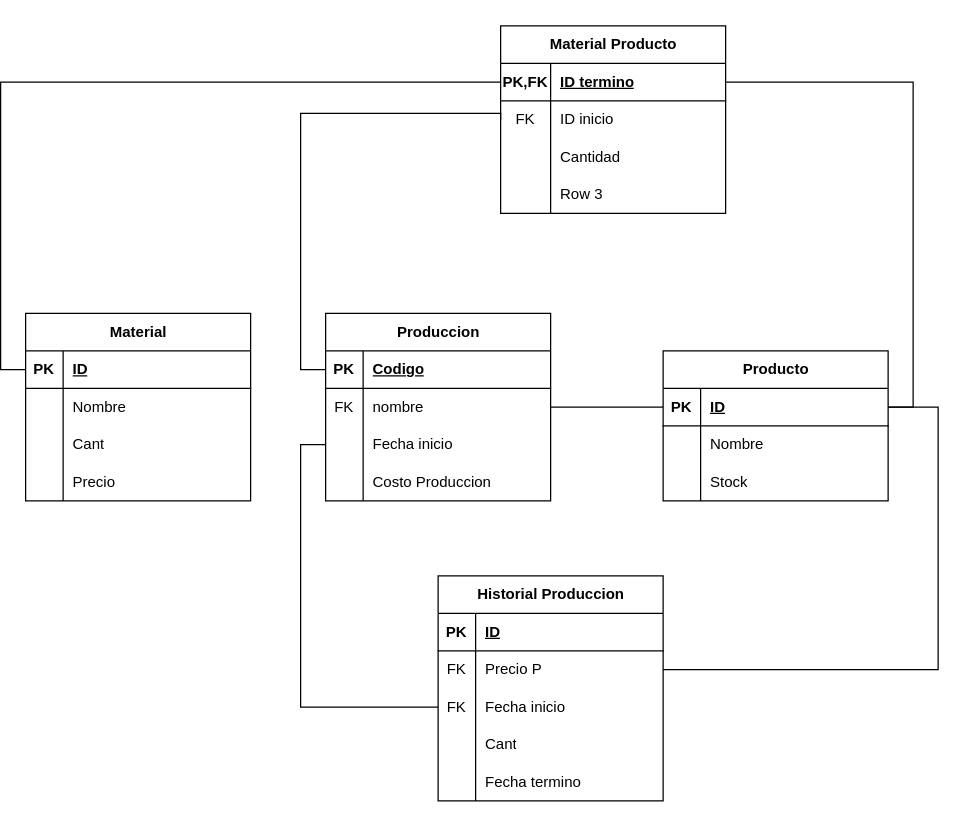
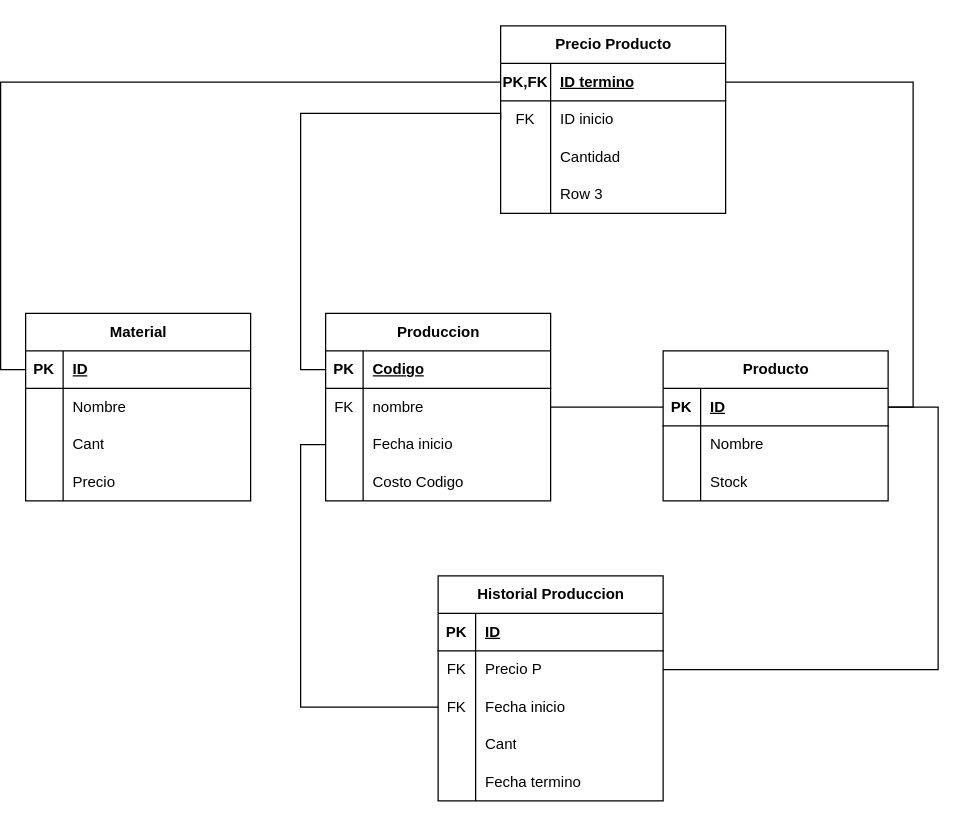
  <mxCell id="0" />
  <mxCell id="1" parent="0" />
  <mxCell id="2" value="Producto" style="shape=table;startSize=30;container=1;collapsible=1;childLayout=tableLayout;fixedRows=1;rowLines=0;fontStyle=1;align=center;resizeLast=1;html=1;" vertex="1" parent="1"><mxGeometry x="530" y="280" width="180" height="120" as="geometry" /></mxCell>
  <mxCell id="3" value="" style="shape=tableRow;horizontal=0;startSize=0;swimlaneHead=0;swimlaneBody=0;fillColor=none;collapsible=0;dropTarget=0;points=[[0,0.5],[1,0.5]];portConstraint=eastwest;top=0;left=0;right=0;bottom=1;" vertex="1" parent="2"><mxGeometry y="30" width="180" height="30" as="geometry" /></mxCell>
  <mxCell id="4" value="PK" style="shape=partialRectangle;connectable=0;fillColor=none;top=0;left=0;bottom=0;right=0;fontStyle=1;overflow=hidden;whiteSpace=wrap;html=1;" vertex="1" parent="3"><mxGeometry width="30" height="30" as="geometry"><mxRectangle width="30" height="30" as="alternateBounds" /></mxGeometry></mxCell>
  <mxCell id="5" value="ID" style="shape=partialRectangle;connectable=0;fillColor=none;top=0;left=0;bottom=0;right=0;align=left;spacingLeft=6;fontStyle=5;overflow=hidden;whiteSpace=wrap;html=1;" vertex="1" parent="3"><mxGeometry x="30" width="150" height="30" as="geometry"><mxRectangle width="150" height="30" as="alternateBounds" /></mxGeometry></mxCell>
  <mxCell id="6" value="" style="shape=tableRow;horizontal=0;startSize=0;swimlaneHead=0;swimlaneBody=0;fillColor=none;collapsible=0;dropTarget=0;points=[[0,0.5],[1,0.5]];portConstraint=eastwest;top=0;left=0;right=0;bottom=0;" vertex="1" parent="2"><mxGeometry y="60" width="180" height="30" as="geometry" /></mxCell>
  <mxCell id="7" value="" style="shape=partialRectangle;connectable=0;fillColor=none;top=0;left=0;bottom=0;right=0;editable=1;overflow=hidden;whiteSpace=wrap;html=1;" vertex="1" parent="6"><mxGeometry width="30" height="30" as="geometry"><mxRectangle width="30" height="30" as="alternateBounds" /></mxGeometry></mxCell>
  <mxCell id="8" value="Nombre" style="shape=partialRectangle;connectable=0;fillColor=none;top=0;left=0;bottom=0;right=0;align=left;spacingLeft=6;overflow=hidden;whiteSpace=wrap;html=1;" vertex="1" parent="6"><mxGeometry x="30" width="150" height="30" as="geometry"><mxRectangle width="150" height="30" as="alternateBounds" /></mxGeometry></mxCell>
  <mxCell id="9" value="" style="shape=tableRow;horizontal=0;startSize=0;swimlaneHead=0;swimlaneBody=0;fillColor=none;collapsible=0;dropTarget=0;points=[[0,0.5],[1,0.5]];portConstraint=eastwest;top=0;left=0;right=0;bottom=0;" vertex="1" parent="2"><mxGeometry y="90" width="180" height="30" as="geometry" /></mxCell>
  <mxCell id="10" value="" style="shape=partialRectangle;connectable=0;fillColor=none;top=0;left=0;bottom=0;right=0;editable=1;overflow=hidden;whiteSpace=wrap;html=1;" vertex="1" parent="9"><mxGeometry width="30" height="30" as="geometry"><mxRectangle width="30" height="30" as="alternateBounds" /></mxGeometry></mxCell>
  <mxCell id="11" value="Stock" style="shape=partialRectangle;connectable=0;fillColor=none;top=0;left=0;bottom=0;right=0;align=left;spacingLeft=6;overflow=hidden;whiteSpace=wrap;html=1;" vertex="1" parent="9"><mxGeometry x="30" width="150" height="30" as="geometry"><mxRectangle width="150" height="30" as="alternateBounds" /></mxGeometry></mxCell>
  <mxCell id="12" value="Produccion" style="shape=table;startSize=30;container=1;collapsible=1;childLayout=tableLayout;fixedRows=1;rowLines=0;fontStyle=1;align=center;resizeLast=1;html=1;" vertex="1" parent="1"><mxGeometry x="260" y="250" width="180" height="150" as="geometry" /></mxCell>
  <mxCell id="13" value="" style="shape=tableRow;horizontal=0;startSize=0;swimlaneHead=0;swimlaneBody=0;fillColor=none;collapsible=0;dropTarget=0;points=[[0,0.5],[1,0.5]];portConstraint=eastwest;top=0;left=0;right=0;bottom=1;" vertex="1" parent="12"><mxGeometry y="30" width="180" height="30" as="geometry" /></mxCell>
  <mxCell id="14" value="PK" style="shape=partialRectangle;connectable=0;fillColor=none;top=0;left=0;bottom=0;right=0;fontStyle=1;overflow=hidden;whiteSpace=wrap;html=1;" vertex="1" parent="13"><mxGeometry width="30" height="30" as="geometry"><mxRectangle width="30" height="30" as="alternateBounds" /></mxGeometry></mxCell>
  <mxCell id="15" value="Codigo" style="shape=partialRectangle;connectable=0;fillColor=none;top=0;left=0;bottom=0;right=0;align=left;spacingLeft=6;fontStyle=5;overflow=hidden;whiteSpace=wrap;html=1;" vertex="1" parent="13"><mxGeometry x="30" width="150" height="30" as="geometry"><mxRectangle width="150" height="30" as="alternateBounds" /></mxGeometry></mxCell>
  <mxCell id="16" value="" style="shape=tableRow;horizontal=0;startSize=0;swimlaneHead=0;swimlaneBody=0;fillColor=none;collapsible=0;dropTarget=0;points=[[0,0.5],[1,0.5]];portConstraint=eastwest;top=0;left=0;right=0;bottom=0;" vertex="1" parent="12"><mxGeometry y="60" width="180" height="30" as="geometry" /></mxCell>
  <mxCell id="17" value="FK" style="shape=partialRectangle;connectable=0;fillColor=none;top=0;left=0;bottom=0;right=0;editable=1;overflow=hidden;whiteSpace=wrap;html=1;" vertex="1" parent="16"><mxGeometry width="30" height="30" as="geometry"><mxRectangle width="30" height="30" as="alternateBounds" /></mxGeometry></mxCell>
  <mxCell id="18" value="nombre" style="shape=partialRectangle;connectable=0;fillColor=none;top=0;left=0;bottom=0;right=0;align=left;spacingLeft=6;overflow=hidden;whiteSpace=wrap;html=1;" vertex="1" parent="16"><mxGeometry x="30" width="150" height="30" as="geometry"><mxRectangle width="150" height="30" as="alternateBounds" /></mxGeometry></mxCell>
  <mxCell id="19" value="" style="shape=tableRow;horizontal=0;startSize=0;swimlaneHead=0;swimlaneBody=0;fillColor=none;collapsible=0;dropTarget=0;points=[[0,0.5],[1,0.5]];portConstraint=eastwest;top=0;left=0;right=0;bottom=0;" vertex="1" parent="12"><mxGeometry y="90" width="180" height="30" as="geometry" /></mxCell>
  <mxCell id="20" value="" style="shape=partialRectangle;connectable=0;fillColor=none;top=0;left=0;bottom=0;right=0;editable=1;overflow=hidden;whiteSpace=wrap;html=1;" vertex="1" parent="19"><mxGeometry width="30" height="30" as="geometry"><mxRectangle width="30" height="30" as="alternateBounds" /></mxGeometry></mxCell>
  <mxCell id="21" value="Fecha inicio" style="shape=partialRectangle;connectable=0;fillColor=none;top=0;left=0;bottom=0;right=0;align=left;spacingLeft=6;overflow=hidden;whiteSpace=wrap;html=1;" vertex="1" parent="19"><mxGeometry x="30" width="150" height="30" as="geometry"><mxRectangle width="150" height="30" as="alternateBounds" /></mxGeometry></mxCell>
  <mxCell id="22" style="shape=tableRow;horizontal=0;startSize=0;swimlaneHead=0;swimlaneBody=0;fillColor=none;collapsible=0;dropTarget=0;points=[[0,0.5],[1,0.5]];portConstraint=eastwest;top=0;left=0;right=0;bottom=0;" vertex="1" parent="12"><mxGeometry y="120" width="180" height="30" as="geometry" /></mxCell>
  <mxCell id="23" style="shape=partialRectangle;connectable=0;fillColor=none;top=0;left=0;bottom=0;right=0;editable=1;overflow=hidden;whiteSpace=wrap;html=1;" vertex="1" parent="22"><mxGeometry width="30" height="30" as="geometry"><mxRectangle width="30" height="30" as="alternateBounds" /></mxGeometry></mxCell>
- <mxCell id="24" value="Costo Produccion" style="shape=partialRectangle;connectable=0;fillColor=none;top=0;left=0;bottom=0;right=0;align=left;spacingLeft=6;overflow=hidden;whiteSpace=wrap;html=1;" vertex="1" parent="22"><mxGeometry x="30" width="150" height="30" as="geometry"><mxRectangle width="150" height="30" as="alternateBounds" /></mxGeometry></mxCell>
+ <mxCell id="24" value="Costo Codigo" style="shape=partialRectangle;connectable=0;fillColor=none;top=0;left=0;bottom=0;right=0;align=left;spacingLeft=6;overflow=hidden;whiteSpace=wrap;html=1;" vertex="1" parent="22"><mxGeometry x="30" width="150" height="30" as="geometry"><mxRectangle width="150" height="30" as="alternateBounds" /></mxGeometry></mxCell>
  <mxCell id="25" style="edgeStyle=orthogonalEdgeStyle;rounded=0;orthogonalLoop=1;jettySize=auto;html=1;endArrow=none;endFill=0;" edge="1" parent="1" source="16" target="3"><mxGeometry relative="1" as="geometry" /></mxCell>
  <mxCell id="26" value="Historial Produccion" style="shape=table;startSize=30;container=1;collapsible=1;childLayout=tableLayout;fixedRows=1;rowLines=0;fontStyle=1;align=center;resizeLast=1;html=1;" vertex="1" parent="1"><mxGeometry x="350" y="460" width="180" height="180" as="geometry" /></mxCell>
  <mxCell id="27" value="" style="shape=tableRow;horizontal=0;startSize=0;swimlaneHead=0;swimlaneBody=0;fillColor=none;collapsible=0;dropTarget=0;points=[[0,0.5],[1,0.5]];portConstraint=eastwest;top=0;left=0;right=0;bottom=1;" vertex="1" parent="26"><mxGeometry y="30" width="180" height="30" as="geometry" /></mxCell>
  <mxCell id="28" value="PK" style="shape=partialRectangle;connectable=0;fillColor=none;top=0;left=0;bottom=0;right=0;fontStyle=1;overflow=hidden;whiteSpace=wrap;html=1;" vertex="1" parent="27"><mxGeometry width="30" height="30" as="geometry"><mxRectangle width="30" height="30" as="alternateBounds" /></mxGeometry></mxCell>
  <mxCell id="29" value="ID" style="shape=partialRectangle;connectable=0;fillColor=none;top=0;left=0;bottom=0;right=0;align=left;spacingLeft=6;fontStyle=5;overflow=hidden;whiteSpace=wrap;html=1;" vertex="1" parent="27"><mxGeometry x="30" width="150" height="30" as="geometry"><mxRectangle width="150" height="30" as="alternateBounds" /></mxGeometry></mxCell>
  <mxCell id="30" value="" style="shape=tableRow;horizontal=0;startSize=0;swimlaneHead=0;swimlaneBody=0;fillColor=none;collapsible=0;dropTarget=0;points=[[0,0.5],[1,0.5]];portConstraint=eastwest;top=0;left=0;right=0;bottom=0;" vertex="1" parent="26"><mxGeometry y="60" width="180" height="30" as="geometry" /></mxCell>
  <mxCell id="31" value="FK" style="shape=partialRectangle;connectable=0;fillColor=none;top=0;left=0;bottom=0;right=0;editable=1;overflow=hidden;whiteSpace=wrap;html=1;" vertex="1" parent="30"><mxGeometry width="30" height="30" as="geometry"><mxRectangle width="30" height="30" as="alternateBounds" /></mxGeometry></mxCell>
  <mxCell id="32" value="Precio P" style="shape=partialRectangle;connectable=0;fillColor=none;top=0;left=0;bottom=0;right=0;align=left;spacingLeft=6;overflow=hidden;whiteSpace=wrap;html=1;" vertex="1" parent="30"><mxGeometry x="30" width="150" height="30" as="geometry"><mxRectangle width="150" height="30" as="alternateBounds" /></mxGeometry></mxCell>
  <mxCell id="33" value="" style="shape=tableRow;horizontal=0;startSize=0;swimlaneHead=0;swimlaneBody=0;fillColor=none;collapsible=0;dropTarget=0;points=[[0,0.5],[1,0.5]];portConstraint=eastwest;top=0;left=0;right=0;bottom=0;" vertex="1" parent="26"><mxGeometry y="90" width="180" height="30" as="geometry" /></mxCell>
  <mxCell id="34" value="FK" style="shape=partialRectangle;connectable=0;fillColor=none;top=0;left=0;bottom=0;right=0;editable=1;overflow=hidden;whiteSpace=wrap;html=1;" vertex="1" parent="33"><mxGeometry width="30" height="30" as="geometry"><mxRectangle width="30" height="30" as="alternateBounds" /></mxGeometry></mxCell>
  <mxCell id="35" value="Fecha inicio" style="shape=partialRectangle;connectable=0;fillColor=none;top=0;left=0;bottom=0;right=0;align=left;spacingLeft=6;overflow=hidden;whiteSpace=wrap;html=1;" vertex="1" parent="33"><mxGeometry x="30" width="150" height="30" as="geometry"><mxRectangle width="150" height="30" as="alternateBounds" /></mxGeometry></mxCell>
  <mxCell id="36" value="" style="shape=tableRow;horizontal=0;startSize=0;swimlaneHead=0;swimlaneBody=0;fillColor=none;collapsible=0;dropTarget=0;points=[[0,0.5],[1,0.5]];portConstraint=eastwest;top=0;left=0;right=0;bottom=0;" vertex="1" parent="26"><mxGeometry y="120" width="180" height="30" as="geometry" /></mxCell>
  <mxCell id="37" value="" style="shape=partialRectangle;connectable=0;fillColor=none;top=0;left=0;bottom=0;right=0;editable=1;overflow=hidden;whiteSpace=wrap;html=1;" vertex="1" parent="36"><mxGeometry width="30" height="30" as="geometry"><mxRectangle width="30" height="30" as="alternateBounds" /></mxGeometry></mxCell>
  <mxCell id="38" value="Cant" style="shape=partialRectangle;connectable=0;fillColor=none;top=0;left=0;bottom=0;right=0;align=left;spacingLeft=6;overflow=hidden;whiteSpace=wrap;html=1;" vertex="1" parent="36"><mxGeometry x="30" width="150" height="30" as="geometry"><mxRectangle width="150" height="30" as="alternateBounds" /></mxGeometry></mxCell>
  <mxCell id="39" value="" style="shape=tableRow;horizontal=0;startSize=0;swimlaneHead=0;swimlaneBody=0;fillColor=none;collapsible=0;dropTarget=0;points=[[0,0.5],[1,0.5]];portConstraint=eastwest;top=0;left=0;right=0;bottom=0;" vertex="1" parent="26"><mxGeometry y="150" width="180" height="30" as="geometry" /></mxCell>
  <mxCell id="40" value="" style="shape=partialRectangle;connectable=0;fillColor=none;top=0;left=0;bottom=0;right=0;editable=1;overflow=hidden;whiteSpace=wrap;html=1;" vertex="1" parent="39"><mxGeometry width="30" height="30" as="geometry"><mxRectangle width="30" height="30" as="alternateBounds" /></mxGeometry></mxCell>
  <mxCell id="41" value="Fecha termino" style="shape=partialRectangle;connectable=0;fillColor=none;top=0;left=0;bottom=0;right=0;align=left;spacingLeft=6;overflow=hidden;whiteSpace=wrap;html=1;" vertex="1" parent="39"><mxGeometry x="30" width="150" height="30" as="geometry"><mxRectangle width="150" height="30" as="alternateBounds" /></mxGeometry></mxCell>
  <mxCell id="42" style="edgeStyle=orthogonalEdgeStyle;rounded=0;orthogonalLoop=1;jettySize=auto;html=1;entryX=1;entryY=0.5;entryDx=0;entryDy=0;endArrow=none;endFill=0;" edge="1" parent="1" source="30" target="3"><mxGeometry relative="1" as="geometry"><Array as="points"><mxPoint x="750" y="535" /><mxPoint x="750" y="325" /></Array></mxGeometry></mxCell>
  <mxCell id="43" style="edgeStyle=orthogonalEdgeStyle;rounded=0;orthogonalLoop=1;jettySize=auto;html=1;entryX=0;entryY=0.5;entryDx=0;entryDy=0;endArrow=none;endFill=0;" edge="1" parent="1" source="33" target="19"><mxGeometry relative="1" as="geometry" /></mxCell>
  <mxCell id="44" value="Material" style="shape=table;startSize=30;container=1;collapsible=1;childLayout=tableLayout;fixedRows=1;rowLines=0;fontStyle=1;align=center;resizeLast=1;html=1;" vertex="1" parent="1"><mxGeometry x="20" y="250" width="180" height="150" as="geometry" /></mxCell>
  <mxCell id="45" value="" style="shape=tableRow;horizontal=0;startSize=0;swimlaneHead=0;swimlaneBody=0;fillColor=none;collapsible=0;dropTarget=0;points=[[0,0.5],[1,0.5]];portConstraint=eastwest;top=0;left=0;right=0;bottom=1;" vertex="1" parent="44"><mxGeometry y="30" width="180" height="30" as="geometry" /></mxCell>
  <mxCell id="46" value="PK" style="shape=partialRectangle;connectable=0;fillColor=none;top=0;left=0;bottom=0;right=0;fontStyle=1;overflow=hidden;whiteSpace=wrap;html=1;" vertex="1" parent="45"><mxGeometry width="30" height="30" as="geometry"><mxRectangle width="30" height="30" as="alternateBounds" /></mxGeometry></mxCell>
  <mxCell id="47" value="ID" style="shape=partialRectangle;connectable=0;fillColor=none;top=0;left=0;bottom=0;right=0;align=left;spacingLeft=6;fontStyle=5;overflow=hidden;whiteSpace=wrap;html=1;" vertex="1" parent="45"><mxGeometry x="30" width="150" height="30" as="geometry"><mxRectangle width="150" height="30" as="alternateBounds" /></mxGeometry></mxCell>
  <mxCell id="48" value="" style="shape=tableRow;horizontal=0;startSize=0;swimlaneHead=0;swimlaneBody=0;fillColor=none;collapsible=0;dropTarget=0;points=[[0,0.5],[1,0.5]];portConstraint=eastwest;top=0;left=0;right=0;bottom=0;" vertex="1" parent="44"><mxGeometry y="60" width="180" height="30" as="geometry" /></mxCell>
  <mxCell id="49" value="" style="shape=partialRectangle;connectable=0;fillColor=none;top=0;left=0;bottom=0;right=0;editable=1;overflow=hidden;whiteSpace=wrap;html=1;" vertex="1" parent="48"><mxGeometry width="30" height="30" as="geometry"><mxRectangle width="30" height="30" as="alternateBounds" /></mxGeometry></mxCell>
  <mxCell id="50" value="Nombre" style="shape=partialRectangle;connectable=0;fillColor=none;top=0;left=0;bottom=0;right=0;align=left;spacingLeft=6;overflow=hidden;whiteSpace=wrap;html=1;" vertex="1" parent="48"><mxGeometry x="30" width="150" height="30" as="geometry"><mxRectangle width="150" height="30" as="alternateBounds" /></mxGeometry></mxCell>
  <mxCell id="51" value="" style="shape=tableRow;horizontal=0;startSize=0;swimlaneHead=0;swimlaneBody=0;fillColor=none;collapsible=0;dropTarget=0;points=[[0,0.5],[1,0.5]];portConstraint=eastwest;top=0;left=0;right=0;bottom=0;" vertex="1" parent="44"><mxGeometry y="90" width="180" height="30" as="geometry" /></mxCell>
  <mxCell id="52" value="" style="shape=partialRectangle;connectable=0;fillColor=none;top=0;left=0;bottom=0;right=0;editable=1;overflow=hidden;whiteSpace=wrap;html=1;" vertex="1" parent="51"><mxGeometry width="30" height="30" as="geometry"><mxRectangle width="30" height="30" as="alternateBounds" /></mxGeometry></mxCell>
  <mxCell id="53" value="Cant" style="shape=partialRectangle;connectable=0;fillColor=none;top=0;left=0;bottom=0;right=0;align=left;spacingLeft=6;overflow=hidden;whiteSpace=wrap;html=1;" vertex="1" parent="51"><mxGeometry x="30" width="150" height="30" as="geometry"><mxRectangle width="150" height="30" as="alternateBounds" /></mxGeometry></mxCell>
  <mxCell id="54" value="" style="shape=tableRow;horizontal=0;startSize=0;swimlaneHead=0;swimlaneBody=0;fillColor=none;collapsible=0;dropTarget=0;points=[[0,0.5],[1,0.5]];portConstraint=eastwest;top=0;left=0;right=0;bottom=0;" vertex="1" parent="44"><mxGeometry y="120" width="180" height="30" as="geometry" /></mxCell>
  <mxCell id="55" value="" style="shape=partialRectangle;connectable=0;fillColor=none;top=0;left=0;bottom=0;right=0;editable=1;overflow=hidden;whiteSpace=wrap;html=1;" vertex="1" parent="54"><mxGeometry width="30" height="30" as="geometry"><mxRectangle width="30" height="30" as="alternateBounds" /></mxGeometry></mxCell>
  <mxCell id="56" value="Precio" style="shape=partialRectangle;connectable=0;fillColor=none;top=0;left=0;bottom=0;right=0;align=left;spacingLeft=6;overflow=hidden;whiteSpace=wrap;html=1;" vertex="1" parent="54"><mxGeometry x="30" width="150" height="30" as="geometry"><mxRectangle width="150" height="30" as="alternateBounds" /></mxGeometry></mxCell>
- <mxCell id="57" value="Material Producto" style="shape=table;startSize=30;container=1;collapsible=1;childLayout=tableLayout;fixedRows=1;rowLines=0;fontStyle=1;align=center;resizeLast=1;html=1;" vertex="1" parent="1"><mxGeometry x="400" y="20" width="180" height="150" as="geometry" /></mxCell>
+ <mxCell id="57" value="Precio Producto" style="shape=table;startSize=30;container=1;collapsible=1;childLayout=tableLayout;fixedRows=1;rowLines=0;fontStyle=1;align=center;resizeLast=1;html=1;" vertex="1" parent="1"><mxGeometry x="400" y="20" width="180" height="150" as="geometry" /></mxCell>
  <mxCell id="58" value="" style="shape=tableRow;horizontal=0;startSize=0;swimlaneHead=0;swimlaneBody=0;fillColor=none;collapsible=0;dropTarget=0;points=[[0,0.5],[1,0.5]];portConstraint=eastwest;top=0;left=0;right=0;bottom=1;" vertex="1" parent="57"><mxGeometry y="30" width="180" height="30" as="geometry" /></mxCell>
  <mxCell id="59" value="PK,FK" style="shape=partialRectangle;connectable=0;fillColor=none;top=0;left=0;bottom=0;right=0;fontStyle=1;overflow=hidden;whiteSpace=wrap;html=1;" vertex="1" parent="58"><mxGeometry width="40" height="30" as="geometry"><mxRectangle width="40" height="30" as="alternateBounds" /></mxGeometry></mxCell>
  <mxCell id="60" value="ID termino" style="shape=partialRectangle;connectable=0;fillColor=none;top=0;left=0;bottom=0;right=0;align=left;spacingLeft=6;fontStyle=5;overflow=hidden;whiteSpace=wrap;html=1;" vertex="1" parent="58"><mxGeometry x="40" width="140" height="30" as="geometry"><mxRectangle width="140" height="30" as="alternateBounds" /></mxGeometry></mxCell>
  <mxCell id="61" value="" style="shape=tableRow;horizontal=0;startSize=0;swimlaneHead=0;swimlaneBody=0;fillColor=none;collapsible=0;dropTarget=0;points=[[0,0.5],[1,0.5]];portConstraint=eastwest;top=0;left=0;right=0;bottom=0;" vertex="1" parent="57"><mxGeometry y="60" width="180" height="30" as="geometry" /></mxCell>
  <mxCell id="62" value="FK" style="shape=partialRectangle;connectable=0;fillColor=none;top=0;left=0;bottom=0;right=0;editable=1;overflow=hidden;whiteSpace=wrap;html=1;" vertex="1" parent="61"><mxGeometry width="40" height="30" as="geometry"><mxRectangle width="40" height="30" as="alternateBounds" /></mxGeometry></mxCell>
  <mxCell id="63" value="ID inicio" style="shape=partialRectangle;connectable=0;fillColor=none;top=0;left=0;bottom=0;right=0;align=left;spacingLeft=6;overflow=hidden;whiteSpace=wrap;html=1;" vertex="1" parent="61"><mxGeometry x="40" width="140" height="30" as="geometry"><mxRectangle width="140" height="30" as="alternateBounds" /></mxGeometry></mxCell>
  <mxCell id="64" value="" style="shape=tableRow;horizontal=0;startSize=0;swimlaneHead=0;swimlaneBody=0;fillColor=none;collapsible=0;dropTarget=0;points=[[0,0.5],[1,0.5]];portConstraint=eastwest;top=0;left=0;right=0;bottom=0;" vertex="1" parent="57"><mxGeometry y="90" width="180" height="30" as="geometry" /></mxCell>
  <mxCell id="65" value="" style="shape=partialRectangle;connectable=0;fillColor=none;top=0;left=0;bottom=0;right=0;editable=1;overflow=hidden;whiteSpace=wrap;html=1;" vertex="1" parent="64"><mxGeometry width="40" height="30" as="geometry"><mxRectangle width="40" height="30" as="alternateBounds" /></mxGeometry></mxCell>
  <mxCell id="66" value="Cantidad" style="shape=partialRectangle;connectable=0;fillColor=none;top=0;left=0;bottom=0;right=0;align=left;spacingLeft=6;overflow=hidden;whiteSpace=wrap;html=1;" vertex="1" parent="64"><mxGeometry x="40" width="140" height="30" as="geometry"><mxRectangle width="140" height="30" as="alternateBounds" /></mxGeometry></mxCell>
  <mxCell id="67" value="" style="shape=tableRow;horizontal=0;startSize=0;swimlaneHead=0;swimlaneBody=0;fillColor=none;collapsible=0;dropTarget=0;points=[[0,0.5],[1,0.5]];portConstraint=eastwest;top=0;left=0;right=0;bottom=0;" vertex="1" parent="57"><mxGeometry y="120" width="180" height="30" as="geometry" /></mxCell>
  <mxCell id="68" value="" style="shape=partialRectangle;connectable=0;fillColor=none;top=0;left=0;bottom=0;right=0;editable=1;overflow=hidden;whiteSpace=wrap;html=1;" vertex="1" parent="67"><mxGeometry width="40" height="30" as="geometry"><mxRectangle width="40" height="30" as="alternateBounds" /></mxGeometry></mxCell>
  <mxCell id="69" value="Row 3" style="shape=partialRectangle;connectable=0;fillColor=none;top=0;left=0;bottom=0;right=0;align=left;spacingLeft=6;overflow=hidden;whiteSpace=wrap;html=1;" vertex="1" parent="67"><mxGeometry x="40" width="140" height="30" as="geometry"><mxRectangle width="140" height="30" as="alternateBounds" /></mxGeometry></mxCell>
  <mxCell id="70" style="edgeStyle=orthogonalEdgeStyle;rounded=0;orthogonalLoop=1;jettySize=auto;html=1;entryX=0;entryY=0.5;entryDx=0;entryDy=0;endArrow=none;endFill=0;" edge="1" parent="1" target="13"><mxGeometry relative="1" as="geometry"><mxPoint x="400" y="95" as="sourcePoint" /><Array as="points"><mxPoint x="400" y="90" /><mxPoint x="240" y="90" /><mxPoint x="240" y="295" /></Array></mxGeometry></mxCell>
  <mxCell id="71" style="edgeStyle=orthogonalEdgeStyle;rounded=0;orthogonalLoop=1;jettySize=auto;html=1;entryX=1;entryY=0.5;entryDx=0;entryDy=0;endArrow=none;endFill=0;" edge="1" parent="1" source="58" target="3"><mxGeometry relative="1" as="geometry" /></mxCell>
  <mxCell id="72" style="edgeStyle=orthogonalEdgeStyle;rounded=0;orthogonalLoop=1;jettySize=auto;html=1;entryX=0;entryY=0.5;entryDx=0;entryDy=0;endArrow=none;endFill=0;" edge="1" parent="1" source="58" target="45"><mxGeometry relative="1" as="geometry" /></mxCell>
